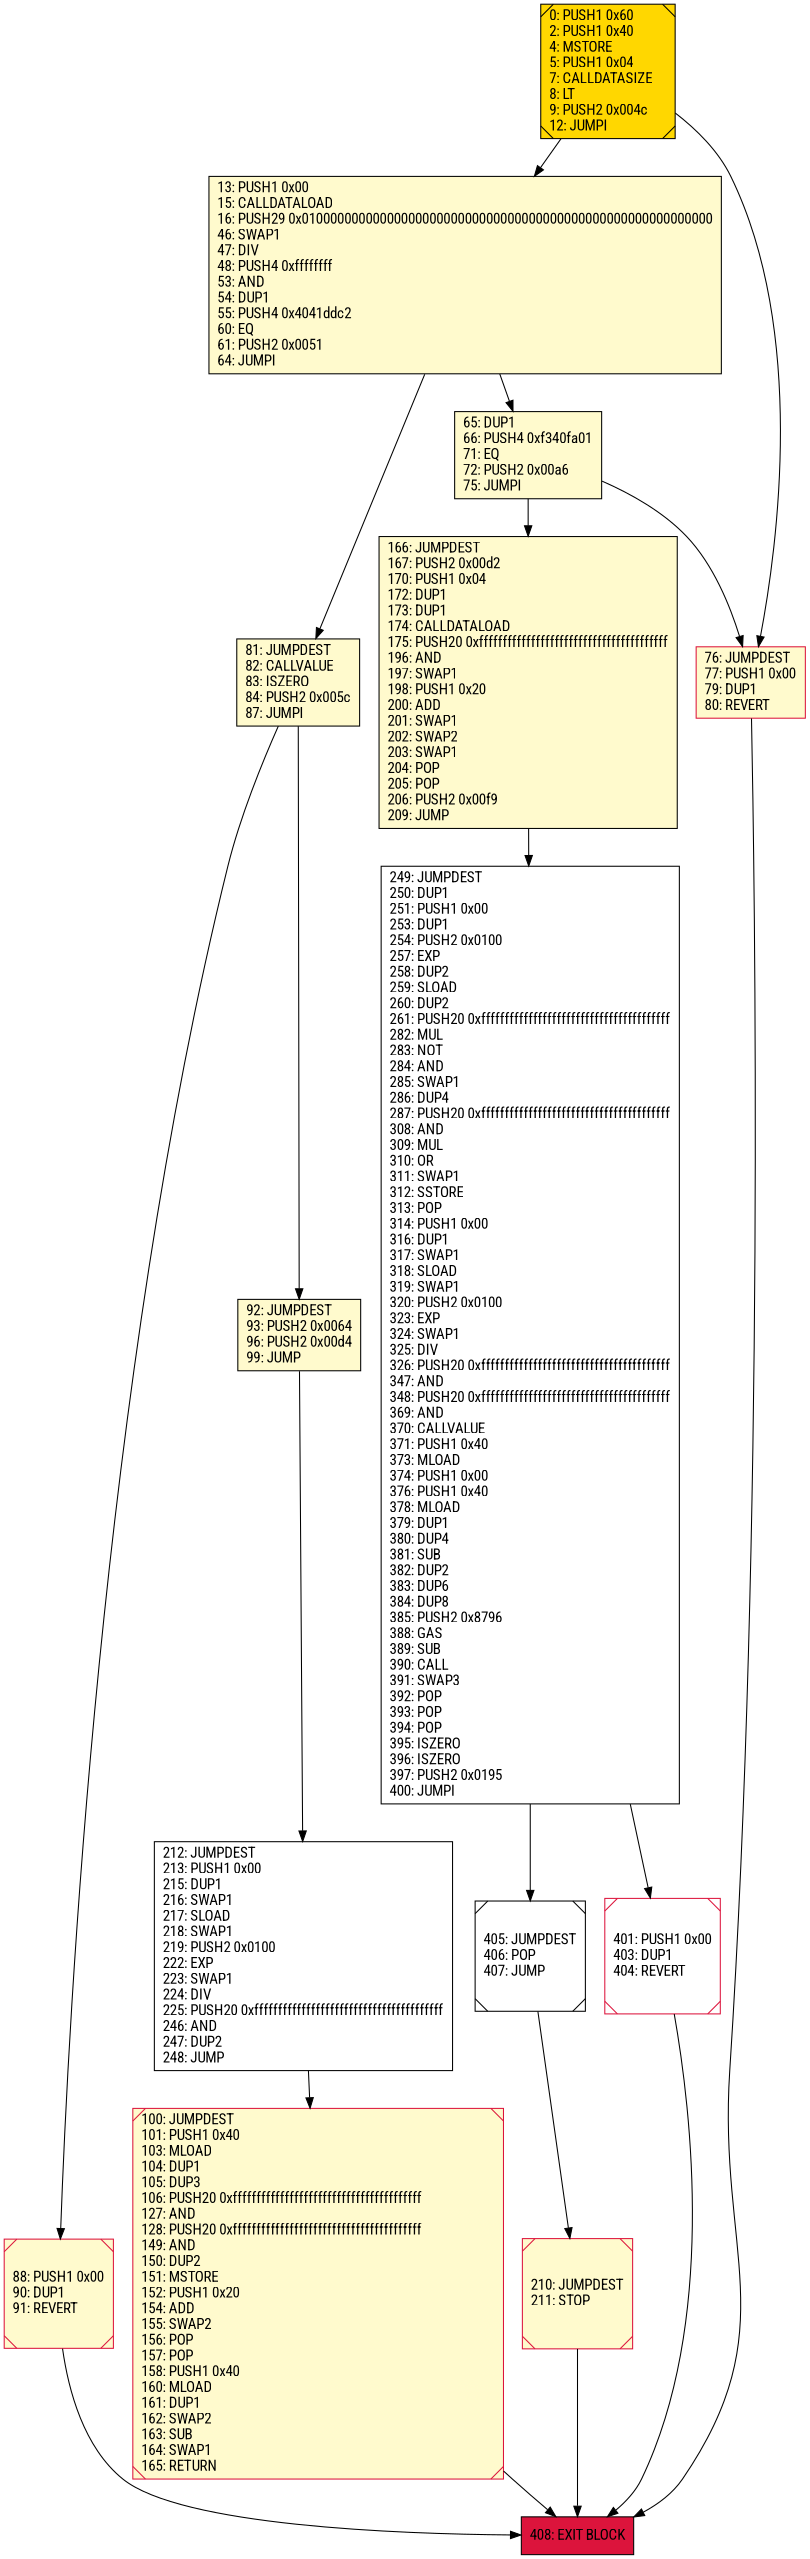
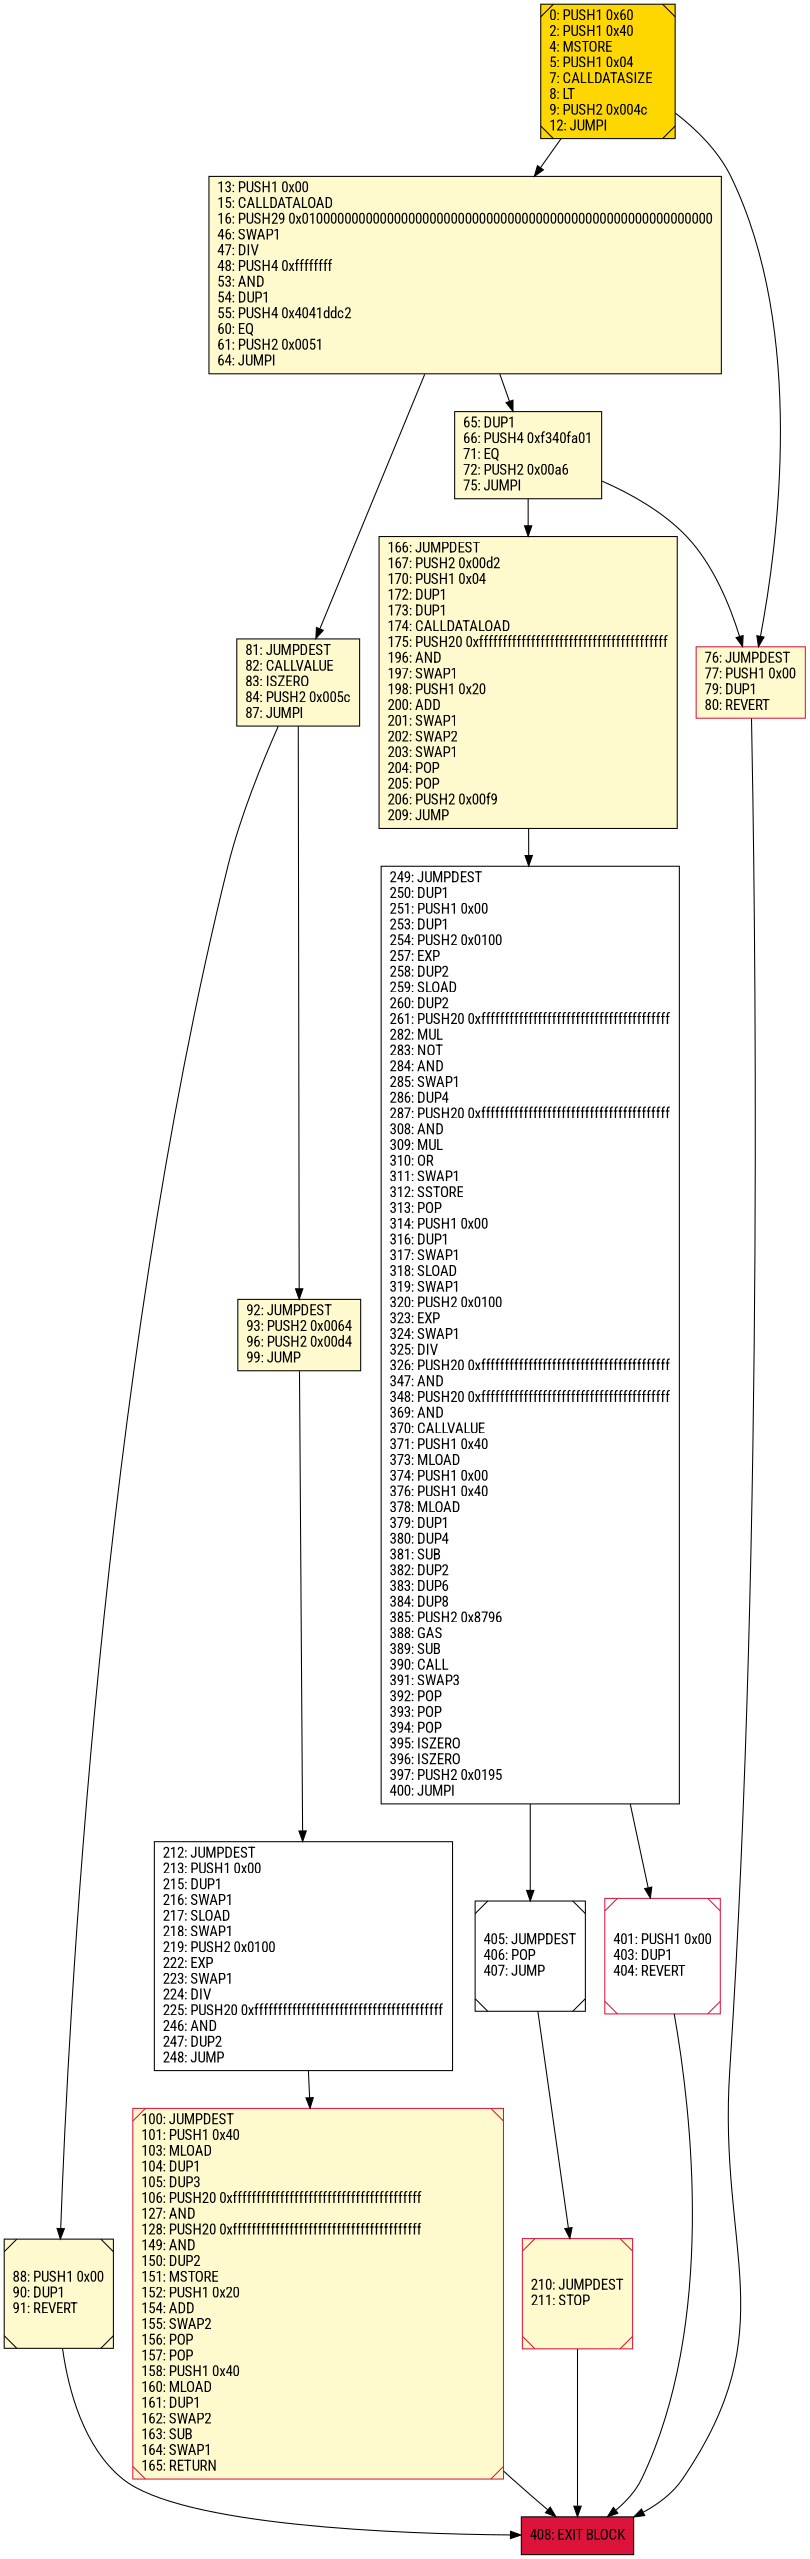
  digraph {
    fontname="Roboto Condensed"
    rankdir=UD
    node [color=black fillcolor=lemonchiffon fontcolor=black fontname="Roboto Condensed" shape=box style=filled]
    edge [fontname="Roboto Condensed"]
    n1 [label="92: JUMPDEST\l93: PUSH2 0x0064\l96: PUSH2 0x00d4\l99: JUMP\l"]
    n2 [fillcolor=white label="212: JUMPDEST\l213: PUSH1 0x00\l215: DUP1\l216: SWAP1\l217: SLOAD\l218: SWAP1\l219: PUSH2 0x0100\l222: EXP\l223: SWAP1\l224: DIV\l225: PUSH20 0xffffffffffffffffffffffffffffffffffffffff\l246: AND\l247: DUP2\l248: JUMP\l"]
    n3 [color=crimson label="100: JUMPDEST\l101: PUSH1 0x40\l103: MLOAD\l104: DUP1\l105: DUP3\l106: PUSH20 0xffffffffffffffffffffffffffffffffffffffff\l127: AND\l128: PUSH20 0xffffffffffffffffffffffffffffffffffffffff\l149: AND\l150: DUP2\l151: MSTORE\l152: PUSH1 0x20\l154: ADD\l155: SWAP2\l156: POP\l157: POP\l158: PUSH1 0x40\l160: MLOAD\l161: DUP1\l162: SWAP2\l163: SUB\l164: SWAP1\l165: RETURN\l" shape=Msquare]
    n4 [fillcolor=crimson label="408: EXIT BLOCK\l"]
    n5 [fillcolor=gold label="0: PUSH1 0x60\l2: PUSH1 0x40\l4: MSTORE\l5: PUSH1 0x04\l7: CALLDATASIZE\l8: LT\l9: PUSH2 0x004c\l12: JUMPI\l" shape=Msquare]
    n6 [label="13: PUSH1 0x00\l15: CALLDATALOAD\l16: PUSH29 0x0100000000000000000000000000000000000000000000000000000000\l46: SWAP1\l47: DIV\l48: PUSH4 0xffffffff\l53: AND\l54: DUP1\l55: PUSH4 0x4041ddc2\l60: EQ\l61: PUSH2 0x0051\l64: JUMPI\l"]
    n7 [color=crimson label="76: JUMPDEST\l77: PUSH1 0x00\l79: DUP1\l80: REVERT\l"]
    n8 [label="81: JUMPDEST\l82: CALLVALUE\l83: ISZERO\l84: PUSH2 0x005c\l87: JUMPI\l"]
    n9 [label="65: DUP1\l66: PUSH4 0xf340fa01\l71: EQ\l72: PUSH2 0x00a6\l75: JUMPI\l"]
    n10 [color=crimson label="210: JUMPDEST\l211: STOP\l" shape=Msquare]
-   n11 [color=crimson label="88: PUSH1 0x00\l90: DUP1\l91: REVERT\l" shape=Msquare]
+   n11 [label="88: PUSH1 0x00\l90: DUP1\l91: REVERT\l" shape=Msquare]
    n12 [label="166: JUMPDEST\l167: PUSH2 0x00d2\l170: PUSH1 0x04\l172: DUP1\l173: DUP1\l174: CALLDATALOAD\l175: PUSH20 0xffffffffffffffffffffffffffffffffffffffff\l196: AND\l197: SWAP1\l198: PUSH1 0x20\l200: ADD\l201: SWAP1\l202: SWAP2\l203: SWAP1\l204: POP\l205: POP\l206: PUSH2 0x00f9\l209: JUMP\l"]
    n13 [fillcolor=white label="249: JUMPDEST\l250: DUP1\l251: PUSH1 0x00\l253: DUP1\l254: PUSH2 0x0100\l257: EXP\l258: DUP2\l259: SLOAD\l260: DUP2\l261: PUSH20 0xffffffffffffffffffffffffffffffffffffffff\l282: MUL\l283: NOT\l284: AND\l285: SWAP1\l286: DUP4\l287: PUSH20 0xffffffffffffffffffffffffffffffffffffffff\l308: AND\l309: MUL\l310: OR\l311: SWAP1\l312: SSTORE\l313: POP\l314: PUSH1 0x00\l316: DUP1\l317: SWAP1\l318: SLOAD\l319: SWAP1\l320: PUSH2 0x0100\l323: EXP\l324: SWAP1\l325: DIV\l326: PUSH20 0xffffffffffffffffffffffffffffffffffffffff\l347: AND\l348: PUSH20 0xffffffffffffffffffffffffffffffffffffffff\l369: AND\l370: CALLVALUE\l371: PUSH1 0x40\l373: MLOAD\l374: PUSH1 0x00\l376: PUSH1 0x40\l378: MLOAD\l379: DUP1\l380: DUP4\l381: SUB\l382: DUP2\l383: DUP6\l384: DUP8\l385: PUSH2 0x8796\l388: GAS\l389: SUB\l390: CALL\l391: SWAP3\l392: POP\l393: POP\l394: POP\l395: ISZERO\l396: ISZERO\l397: PUSH2 0x0195\l400: JUMPI\l"]
    n14 [color=crimson fillcolor=white label="401: PUSH1 0x00\l403: DUP1\l404: REVERT\l" shape=Msquare]
    n15 [fillcolor=white label="405: JUMPDEST\l406: POP\l407: JUMP\l" shape=Msquare]
    n1 -> n2
    n2 -> n3
    n3 -> n4
    n5 -> n6
    n5 -> n7
    n6 -> n8
    n6 -> n9
    n7 -> n4
    n8 -> n1
    n8 -> n11
    n9 -> n7
    n9 -> n12
    n10 -> n4
    n11 -> n4
    n12 -> n13
    n13 -> n14
    n13 -> n15
    n14 -> n4
    n15 -> n10
  }
